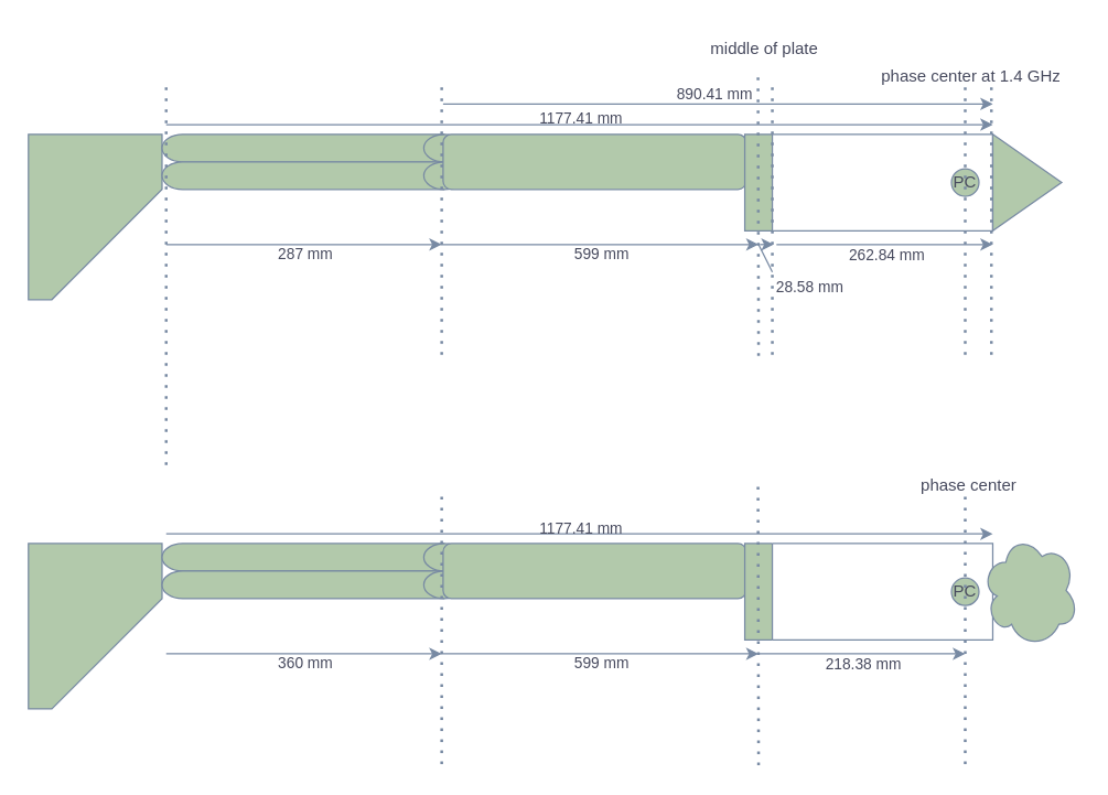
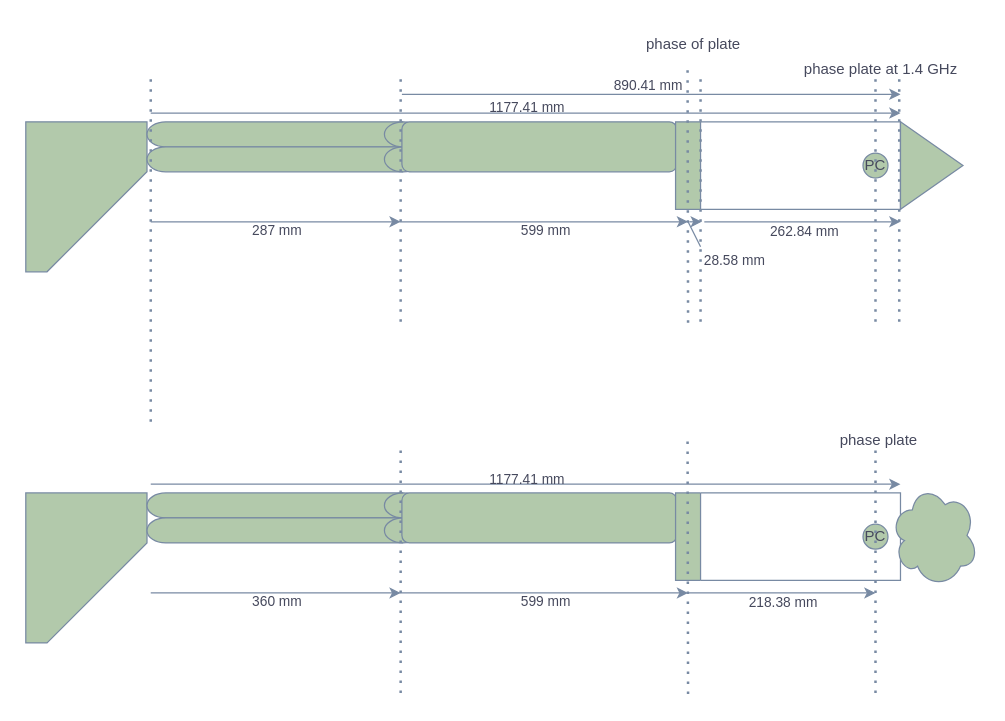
  <mxCell id="0" />
  <mxCell id="1" parent="0" />
  <mxCell id="2" value="" style="shape=card;whiteSpace=wrap;html=1;direction=west;size=80;labelBackgroundColor=none;fillColor=#B2C9AB;strokeColor=#788AA3;fontColor=#46495D;" vertex="1" parent="1"><mxGeometry x="20" y="97" width="97" height="120" as="geometry" /></mxCell>
  <mxCell id="3" value="" style="shape=cylinder3;whiteSpace=wrap;html=1;boundedLbl=1;backgroundOutline=1;size=15;direction=south;labelBackgroundColor=none;fillColor=#B2C9AB;strokeColor=#788AA3;fontColor=#46495D;" vertex="1" parent="1"><mxGeometry x="117" y="97" width="220" height="20" as="geometry" /></mxCell>
  <mxCell id="4" value="" style="shape=cylinder3;whiteSpace=wrap;html=1;boundedLbl=1;backgroundOutline=1;size=15;direction=south;labelBackgroundColor=none;fillColor=#B2C9AB;strokeColor=#788AA3;fontColor=#46495D;" vertex="1" parent="1"><mxGeometry x="117" y="117" width="220" height="20" as="geometry" /></mxCell>
  <mxCell id="5" value="" style="rounded=1;whiteSpace=wrap;html=1;labelBackgroundColor=none;fillColor=#B2C9AB;strokeColor=#788AA3;fontColor=#46495D;" vertex="1" parent="1"><mxGeometry x="321" y="97" width="220" height="40" as="geometry" /></mxCell>
  <mxCell id="6" value="" style="swimlane;whiteSpace=wrap;html=1;startSize=20;direction=north;labelBackgroundColor=none;fillColor=#B2C9AB;strokeColor=#788AA3;fontColor=#46495D;" vertex="1" parent="1"><mxGeometry x="540" y="97" width="180" height="70" as="geometry" /></mxCell>
  <mxCell id="7" value="PC" style="ellipse;whiteSpace=wrap;html=1;aspect=fixed;labelBackgroundColor=none;fillColor=#B2C9AB;strokeColor=#788AA3;fontColor=#46495D;" vertex="1" parent="6"><mxGeometry x="150" y="25" width="20" height="20" as="geometry" /></mxCell>
  <mxCell id="8" value="" style="endArrow=none;dashed=1;html=1;dashPattern=1 3;strokeWidth=2;rounded=0;labelBackgroundColor=none;strokeColor=#788AA3;fontColor=default;" edge="1" parent="6"><mxGeometry width="50" height="50" relative="1" as="geometry"><mxPoint x="20" y="160" as="sourcePoint" /><mxPoint x="20" y="-40" as="targetPoint" /></mxGeometry></mxCell>
  <mxCell id="9" value="" style="triangle;whiteSpace=wrap;html=1;labelBackgroundColor=none;fillColor=#B2C9AB;strokeColor=#788AA3;fontColor=#46495D;" vertex="1" parent="1"><mxGeometry x="720" y="97" width="50" height="70" as="geometry" /></mxCell>
  <mxCell id="10" value="" style="endArrow=classic;html=1;rounded=0;fillColor=#B2C9AB;strokeColor=#788AA3;labelBackgroundColor=none;fontColor=default;" edge="1" parent="1"><mxGeometry relative="1" as="geometry"><mxPoint x="120" y="177" as="sourcePoint" /><mxPoint x="320" y="177" as="targetPoint" /></mxGeometry></mxCell>
  <mxCell id="11" value="287 mm" style="edgeLabel;resizable=0;html=1;;align=center;verticalAlign=middle;labelBackgroundColor=none;fontColor=#46495D;" connectable="0" vertex="1" parent="10"><mxGeometry relative="1" as="geometry"><mxPoint y="6" as="offset" /></mxGeometry></mxCell>
  <mxCell id="12" value="" style="endArrow=none;dashed=1;html=1;dashPattern=1 3;strokeWidth=2;rounded=0;labelBackgroundColor=none;strokeColor=#788AA3;fontColor=default;" edge="1" parent="1"><mxGeometry width="50" height="50" relative="1" as="geometry"><mxPoint x="120" y="337" as="sourcePoint" /><mxPoint x="120" y="57" as="targetPoint" /></mxGeometry></mxCell>
  <mxCell id="13" value="" style="endArrow=classic;html=1;rounded=0;labelBackgroundColor=none;strokeColor=#788AA3;fontColor=default;" edge="1" parent="1"><mxGeometry relative="1" as="geometry"><mxPoint x="319" y="177" as="sourcePoint" /><mxPoint x="550" y="177" as="targetPoint" /></mxGeometry></mxCell>
  <mxCell id="14" value="599 mm" style="edgeLabel;resizable=0;html=1;;align=center;verticalAlign=middle;labelBackgroundColor=none;fontColor=#46495D;" connectable="0" vertex="1" parent="13"><mxGeometry relative="1" as="geometry"><mxPoint y="6" as="offset" /></mxGeometry></mxCell>
  <mxCell id="15" value="" style="endArrow=none;dashed=1;html=1;dashPattern=1 3;strokeWidth=2;rounded=0;labelBackgroundColor=none;strokeColor=#788AA3;fontColor=default;" edge="1" parent="1"><mxGeometry width="50" height="50" relative="1" as="geometry"><mxPoint x="320" y="257" as="sourcePoint" /><mxPoint x="320" y="57" as="targetPoint" /></mxGeometry></mxCell>
  <mxCell id="16" value="" style="endArrow=none;dashed=1;html=1;dashPattern=1 3;strokeWidth=2;rounded=0;labelBackgroundColor=none;strokeColor=#788AA3;fontColor=default;entryX=0.456;entryY=0.973;entryDx=0;entryDy=0;entryPerimeter=0;" edge="1" parent="1"><mxGeometry width="50" height="50" relative="1" as="geometry"><mxPoint x="550" y="257.81" as="sourcePoint" /><mxPoint x="549.6" y="50" as="targetPoint" /></mxGeometry></mxCell>
- <mxCell id="17" value="middle of plate" style="text;html=1;align=center;verticalAlign=middle;resizable=0;points=[];autosize=1;strokeColor=none;fillColor=none;labelBackgroundColor=none;fontColor=#46495D;" vertex="1" parent="1"><mxGeometry x="504" y="20" width="100" height="30" as="geometry" /></mxCell>
+ <mxCell id="17" value="phase of plate" style="text;html=1;align=center;verticalAlign=middle;resizable=0;points=[];autosize=1;strokeColor=none;fillColor=none;labelBackgroundColor=none;fontColor=#46495D;" vertex="1" parent="1"><mxGeometry x="504" y="20" width="100" height="30" as="geometry" /></mxCell>
  <mxCell id="18" value="" style="endArrow=none;dashed=1;html=1;dashPattern=1 3;strokeWidth=2;rounded=0;labelBackgroundColor=none;strokeColor=#788AA3;fontColor=default;" edge="1" parent="1"><mxGeometry width="50" height="50" relative="1" as="geometry"><mxPoint x="700" y="257" as="sourcePoint" /><mxPoint x="700" y="57" as="targetPoint" /></mxGeometry></mxCell>
- <mxCell id="19" value="phase center at 1.4 GHz" style="text;html=1;align=center;verticalAlign=middle;resizable=0;points=[];autosize=1;strokeColor=none;fillColor=none;labelBackgroundColor=none;fontColor=#46495D;" vertex="1" parent="1"><mxGeometry x="629" y="40" width="150" height="30" as="geometry" /></mxCell>
+ <mxCell id="19" value="phase plate at 1.4 GHz" style="text;html=1;align=center;verticalAlign=middle;resizable=0;points=[];autosize=1;strokeColor=none;fillColor=none;labelBackgroundColor=none;fontColor=#46495D;" vertex="1" parent="1"><mxGeometry x="629" y="40" width="150" height="30" as="geometry" /></mxCell>
  <mxCell id="20" value="" style="endArrow=classic;html=1;rounded=0;labelBackgroundColor=none;strokeColor=#788AA3;fontColor=default;" edge="1" parent="1"><mxGeometry relative="1" as="geometry"><mxPoint x="551" y="177" as="sourcePoint" /><mxPoint x="561" y="177" as="targetPoint" /></mxGeometry></mxCell>
  <mxCell id="21" value="28.58 mm" style="edgeLabel;resizable=0;html=1;;align=center;verticalAlign=middle;labelBackgroundColor=none;fontColor=#46495D;" connectable="0" vertex="1" parent="20"><mxGeometry relative="1" as="geometry"><mxPoint x="30" y="30" as="offset" /></mxGeometry></mxCell>
  <mxCell id="22" value="" style="endArrow=none;html=1;rounded=0;labelBackgroundColor=none;strokeColor=#788AA3;fontColor=default;" edge="1" parent="1"><mxGeometry width="50" height="50" relative="1" as="geometry"><mxPoint x="560" y="197" as="sourcePoint" /><mxPoint x="550" y="177" as="targetPoint" /></mxGeometry></mxCell>
  <mxCell id="23" value="" style="endArrow=classic;html=1;rounded=0;labelBackgroundColor=none;strokeColor=#788AA3;fontColor=default;" edge="1" parent="1"><mxGeometry relative="1" as="geometry"><mxPoint x="563" y="177" as="sourcePoint" /><mxPoint x="720" y="177" as="targetPoint" /></mxGeometry></mxCell>
  <mxCell id="24" value="262.84 mm" style="edgeLabel;resizable=0;html=1;;align=center;verticalAlign=middle;labelBackgroundColor=none;fontColor=#46495D;" connectable="0" vertex="1" parent="23"><mxGeometry relative="1" as="geometry"><mxPoint y="7" as="offset" /></mxGeometry></mxCell>
  <mxCell id="25" value="" style="endArrow=classic;html=1;rounded=0;labelBackgroundColor=none;strokeColor=#788AA3;fontColor=default;" edge="1" parent="1"><mxGeometry relative="1" as="geometry"><mxPoint x="120" y="90" as="sourcePoint" /><mxPoint x="720" y="90" as="targetPoint" /></mxGeometry></mxCell>
  <mxCell id="26" value="1177.41 mm" style="edgeLabel;resizable=0;html=1;;align=center;verticalAlign=middle;labelBackgroundColor=none;fontColor=#46495D;" connectable="0" vertex="1" parent="25"><mxGeometry relative="1" as="geometry"><mxPoint y="-5" as="offset" /></mxGeometry></mxCell>
  <mxCell id="27" value="" style="endArrow=classic;html=1;rounded=0;labelBackgroundColor=none;strokeColor=#788AA3;fontColor=default;" edge="1" parent="1"><mxGeometry relative="1" as="geometry"><mxPoint x="321" y="75" as="sourcePoint" /><mxPoint x="720" y="75" as="targetPoint" /></mxGeometry></mxCell>
  <mxCell id="28" value="890.41 mm" style="edgeLabel;resizable=0;html=1;;align=center;verticalAlign=middle;labelBackgroundColor=none;fontColor=#46495D;" connectable="0" vertex="1" parent="27"><mxGeometry relative="1" as="geometry"><mxPoint x="-4" y="-8" as="offset" /></mxGeometry></mxCell>
  <mxCell id="29" value="" style="endArrow=none;dashed=1;html=1;dashPattern=1 3;strokeWidth=2;rounded=0;labelBackgroundColor=none;strokeColor=#788AA3;fontColor=default;" edge="1" parent="1"><mxGeometry width="50" height="50" relative="1" as="geometry"><mxPoint x="719" y="257" as="sourcePoint" /><mxPoint x="719" y="58" as="targetPoint" /></mxGeometry></mxCell>
  <mxCell id="30" value="" style="shape=card;whiteSpace=wrap;html=1;direction=west;size=80;labelBackgroundColor=none;fillColor=#B2C9AB;strokeColor=#788AA3;fontColor=#46495D;" vertex="1" parent="1"><mxGeometry x="20" y="394" width="97" height="120" as="geometry" /></mxCell>
  <mxCell id="31" value="" style="shape=cylinder3;whiteSpace=wrap;html=1;boundedLbl=1;backgroundOutline=1;size=15;direction=south;labelBackgroundColor=none;fillColor=#B2C9AB;strokeColor=#788AA3;fontColor=#46495D;" vertex="1" parent="1"><mxGeometry x="117" y="394" width="220" height="20" as="geometry" /></mxCell>
  <mxCell id="32" value="" style="shape=cylinder3;whiteSpace=wrap;html=1;boundedLbl=1;backgroundOutline=1;size=15;direction=south;labelBackgroundColor=none;fillColor=#B2C9AB;strokeColor=#788AA3;fontColor=#46495D;" vertex="1" parent="1"><mxGeometry x="117" y="414" width="220" height="20" as="geometry" /></mxCell>
  <mxCell id="33" value="" style="rounded=1;whiteSpace=wrap;html=1;labelBackgroundColor=none;fillColor=#B2C9AB;strokeColor=#788AA3;fontColor=#46495D;" vertex="1" parent="1"><mxGeometry x="321" y="394" width="220" height="40" as="geometry" /></mxCell>
  <mxCell id="34" value="" style="swimlane;whiteSpace=wrap;html=1;startSize=20;direction=north;labelBackgroundColor=none;fillColor=#B2C9AB;strokeColor=#788AA3;fontColor=#46495D;" vertex="1" parent="1"><mxGeometry x="540" y="394" width="180" height="70" as="geometry" /></mxCell>
  <mxCell id="35" value="PC" style="ellipse;whiteSpace=wrap;html=1;aspect=fixed;labelBackgroundColor=none;fillColor=#B2C9AB;strokeColor=#788AA3;fontColor=#46495D;" vertex="1" parent="34"><mxGeometry x="150" y="25" width="20" height="20" as="geometry" /></mxCell>
  <mxCell id="36" value="" style="endArrow=classic;html=1;rounded=0;fillColor=#B2C9AB;strokeColor=#788AA3;labelBackgroundColor=none;fontColor=default;" edge="1" parent="1"><mxGeometry relative="1" as="geometry"><mxPoint x="120" y="474" as="sourcePoint" /><mxPoint x="320" y="474" as="targetPoint" /></mxGeometry></mxCell>
  <mxCell id="37" value="360 mm" style="edgeLabel;resizable=0;html=1;;align=center;verticalAlign=middle;labelBackgroundColor=none;fontColor=#46495D;" connectable="0" vertex="1" parent="36"><mxGeometry relative="1" as="geometry"><mxPoint y="6" as="offset" /></mxGeometry></mxCell>
  <mxCell id="38" value="" style="endArrow=classic;html=1;rounded=0;labelBackgroundColor=none;strokeColor=#788AA3;fontColor=default;" edge="1" parent="1"><mxGeometry relative="1" as="geometry"><mxPoint x="319" y="474" as="sourcePoint" /><mxPoint x="550" y="474" as="targetPoint" /></mxGeometry></mxCell>
  <mxCell id="39" value="599 mm" style="edgeLabel;resizable=0;html=1;;align=center;verticalAlign=middle;labelBackgroundColor=none;fontColor=#46495D;" connectable="0" vertex="1" parent="38"><mxGeometry relative="1" as="geometry"><mxPoint y="6" as="offset" /></mxGeometry></mxCell>
  <mxCell id="40" value="" style="endArrow=none;dashed=1;html=1;dashPattern=1 3;strokeWidth=2;rounded=0;labelBackgroundColor=none;strokeColor=#788AA3;fontColor=default;" edge="1" parent="1"><mxGeometry width="50" height="50" relative="1" as="geometry"><mxPoint x="320" y="554" as="sourcePoint" /><mxPoint x="320" y="354" as="targetPoint" /></mxGeometry></mxCell>
  <mxCell id="41" value="" style="endArrow=none;dashed=1;html=1;dashPattern=1 3;strokeWidth=2;rounded=0;labelBackgroundColor=none;strokeColor=#788AA3;fontColor=default;entryX=0.456;entryY=0.973;entryDx=0;entryDy=0;entryPerimeter=0;" edge="1" parent="1"><mxGeometry width="50" height="50" relative="1" as="geometry"><mxPoint x="550" y="554.81" as="sourcePoint" /><mxPoint x="549.6" y="347" as="targetPoint" /></mxGeometry></mxCell>
  <mxCell id="42" value="" style="endArrow=none;dashed=1;html=1;dashPattern=1 3;strokeWidth=2;rounded=0;labelBackgroundColor=none;strokeColor=#788AA3;fontColor=default;" edge="1" parent="1"><mxGeometry width="50" height="50" relative="1" as="geometry"><mxPoint x="700" y="554" as="sourcePoint" /><mxPoint x="700" y="354" as="targetPoint" /></mxGeometry></mxCell>
- <mxCell id="43" value="phase center&amp;nbsp;" style="text;html=1;align=center;verticalAlign=middle;resizable=0;points=[];autosize=1;strokeColor=none;fillColor=none;labelBackgroundColor=none;fontColor=#46495D;" vertex="1" parent="1"><mxGeometry x="654" y="337" width="100" height="30" as="geometry" /></mxCell>
+ <mxCell id="43" value="phase plate&amp;nbsp;" style="text;html=1;align=center;verticalAlign=middle;resizable=0;points=[];autosize=1;strokeColor=none;fillColor=none;labelBackgroundColor=none;fontColor=#46495D;" vertex="1" parent="1"><mxGeometry x="654" y="337" width="100" height="30" as="geometry" /></mxCell>
  <mxCell id="44" value="" style="endArrow=classic;html=1;rounded=0;labelBackgroundColor=none;strokeColor=#788AA3;fontColor=default;" edge="1" parent="1"><mxGeometry relative="1" as="geometry"><mxPoint x="550" y="474" as="sourcePoint" /><mxPoint x="700" y="474" as="targetPoint" /></mxGeometry></mxCell>
  <mxCell id="45" value="218.38 mm" style="edgeLabel;resizable=0;html=1;;align=center;verticalAlign=middle;labelBackgroundColor=none;fontColor=#46495D;" connectable="0" vertex="1" parent="44"><mxGeometry relative="1" as="geometry"><mxPoint y="7" as="offset" /></mxGeometry></mxCell>
  <mxCell id="46" value="" style="endArrow=classic;html=1;rounded=0;labelBackgroundColor=none;strokeColor=#788AA3;fontColor=default;" edge="1" parent="1"><mxGeometry relative="1" as="geometry"><mxPoint x="120" y="387" as="sourcePoint" /><mxPoint x="720" y="387" as="targetPoint" /></mxGeometry></mxCell>
  <mxCell id="47" value="1177.41 mm" style="edgeLabel;resizable=0;html=1;;align=center;verticalAlign=middle;labelBackgroundColor=none;fontColor=#46495D;" connectable="0" vertex="1" parent="46"><mxGeometry relative="1" as="geometry"><mxPoint y="-5" as="offset" /></mxGeometry></mxCell>
  <mxCell id="48" value="" style="ellipse;shape=cloud;whiteSpace=wrap;html=1;strokeColor=#788AA3;fontColor=#46495D;fillColor=#B2C9AB;" vertex="1" parent="1"><mxGeometry x="712" y="387" width="70" height="82" as="geometry" /></mxCell>
